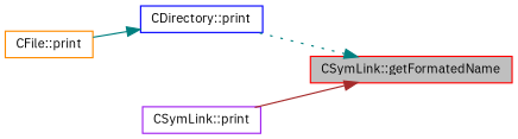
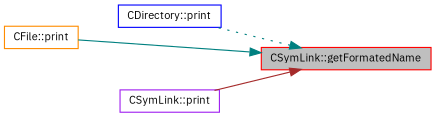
  digraph {
    fontname="IBM Plex Sans"
    rankdir=RL
    node [fillcolor=white fontname="IBM Plex Sans" fontsize=10 shape=record style=filled]
    edge [color=teal dir=back fontname="IBM Plex Sans" fontsize=10 labelfontname=Helvetica labelfontsize=10 style=solid]
    n1 [color=red fillcolor=grey75 fontcolor=black height=0.2 label="CSymLink::getFormatedName" width=0.4]
    n2 [color=blue height=0.2 label="CDirectory::print" width=0.4]
    n3 [color=darkorange height=0.2 label="CFile::print" width=0.4]
    n4 [color=purple height=0.2 label="CSymLink::print" width=0.4]
    n1 -> n2 [style=dotted]
-   n2 -> n3
+   n1 -> n3
    n1 -> n4 [color=brown]
  }
